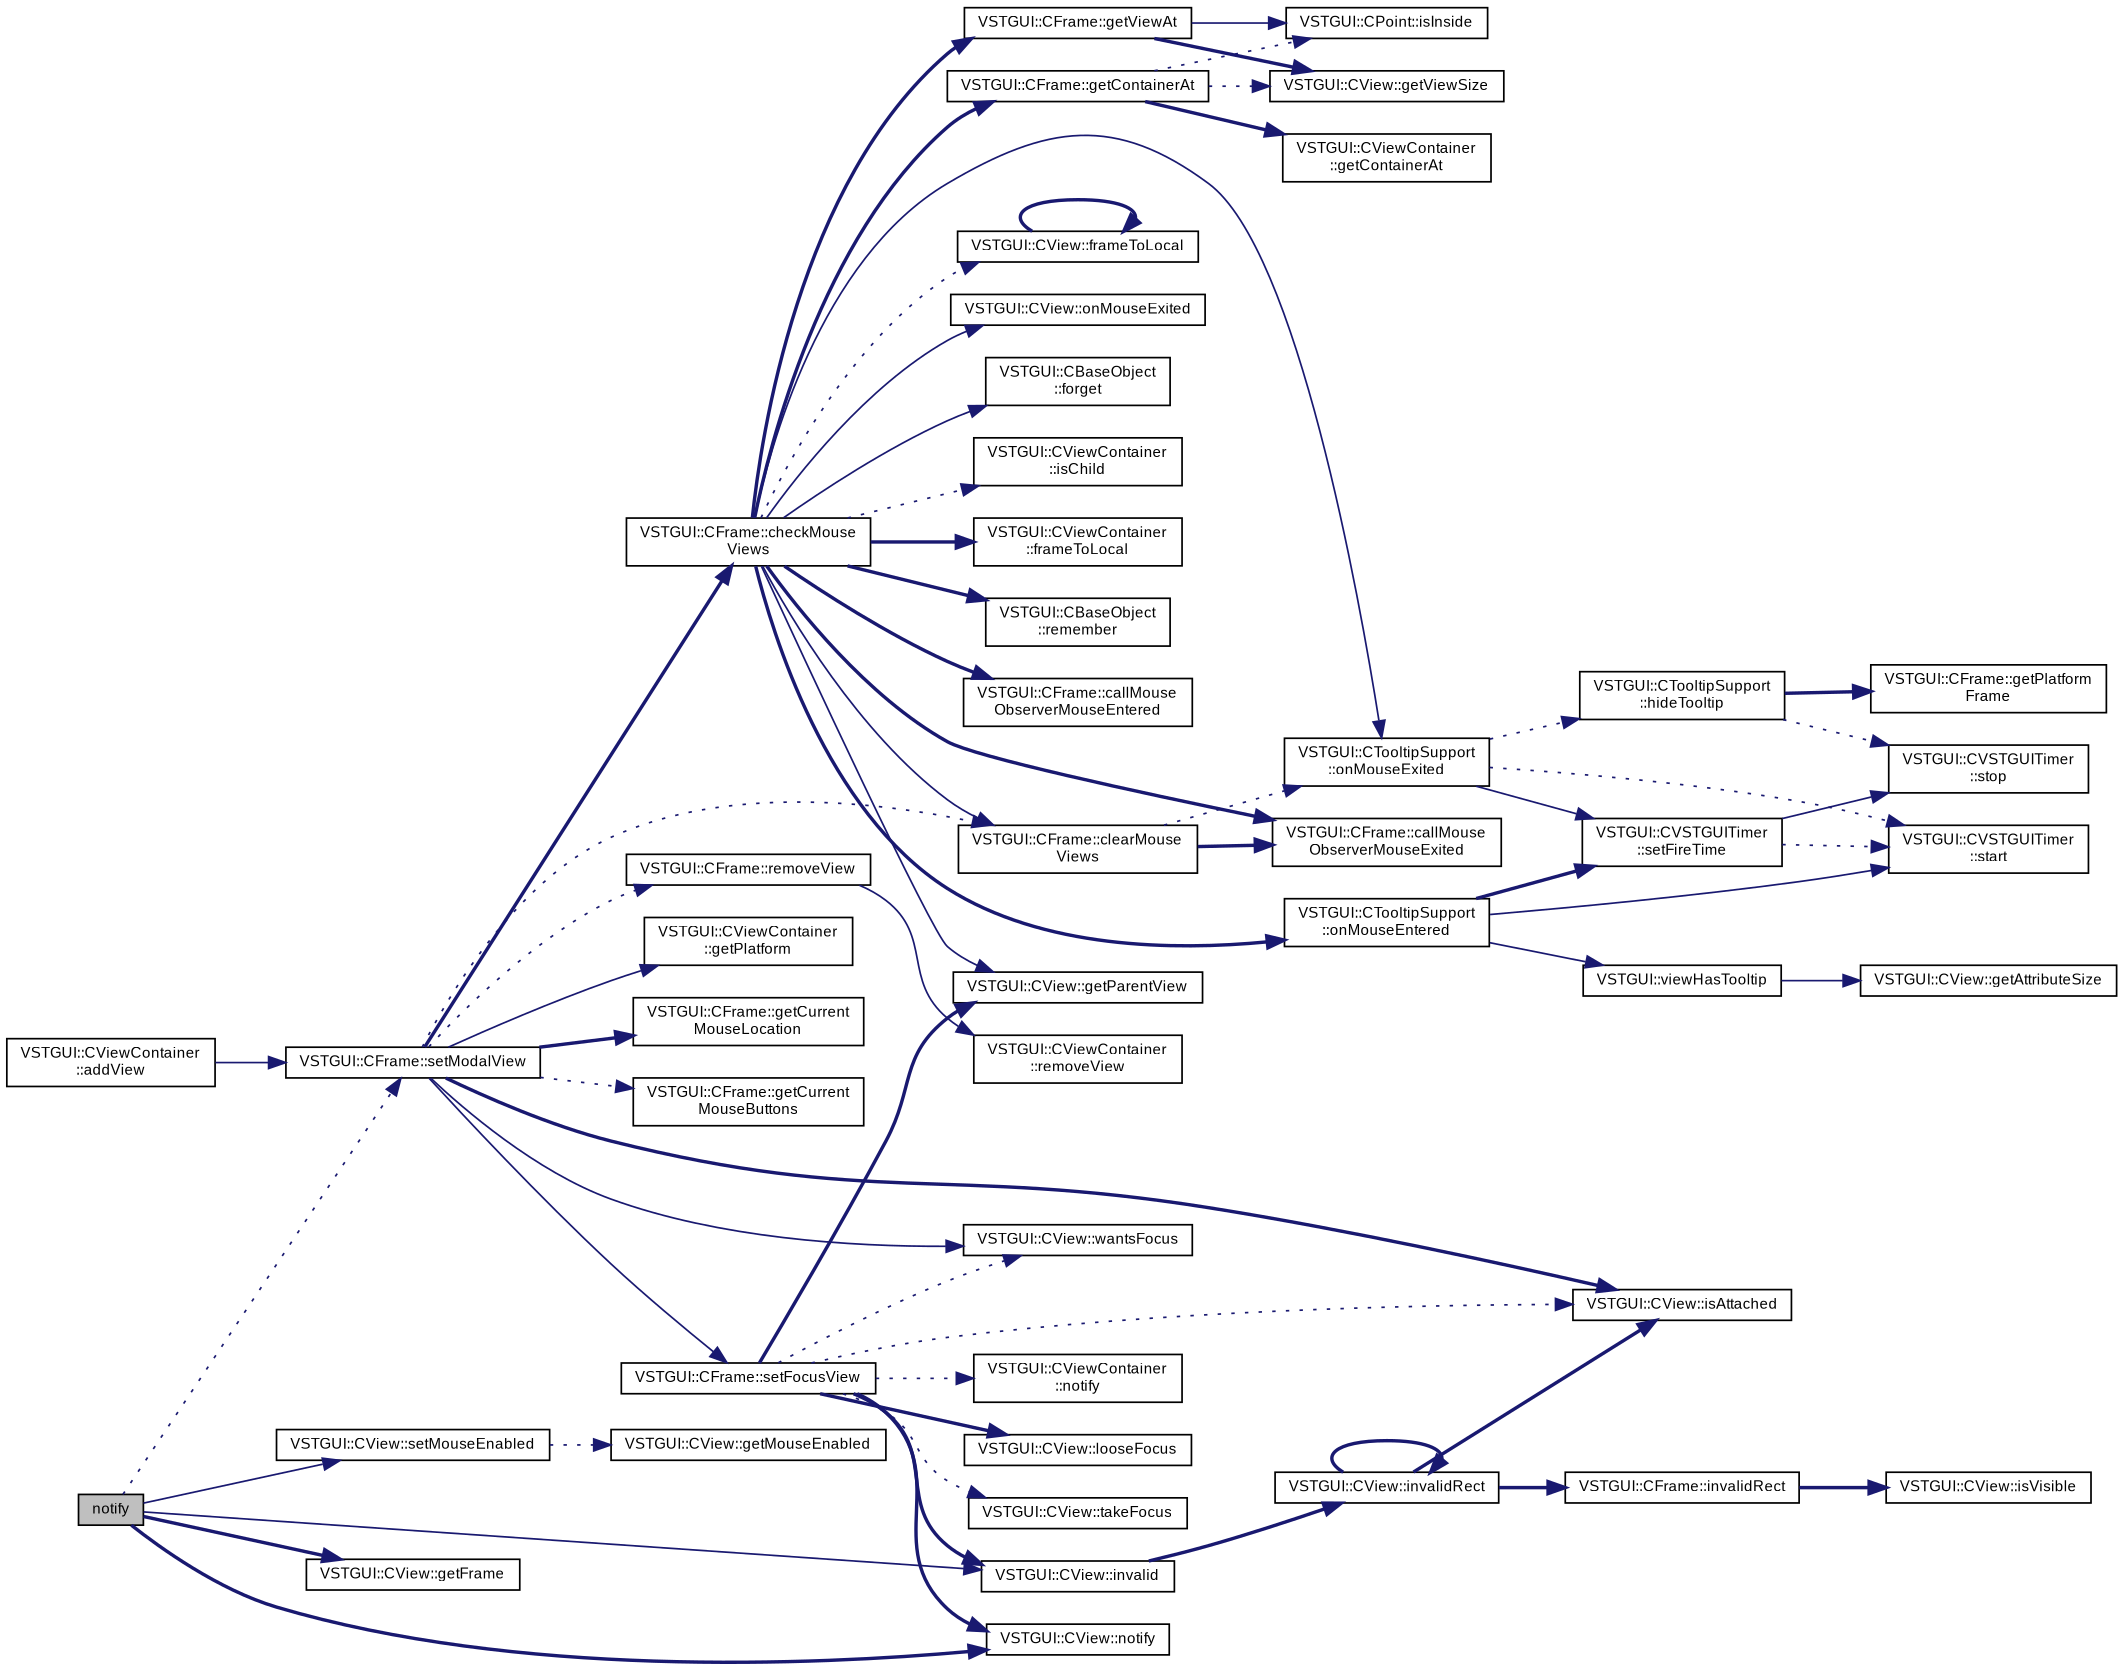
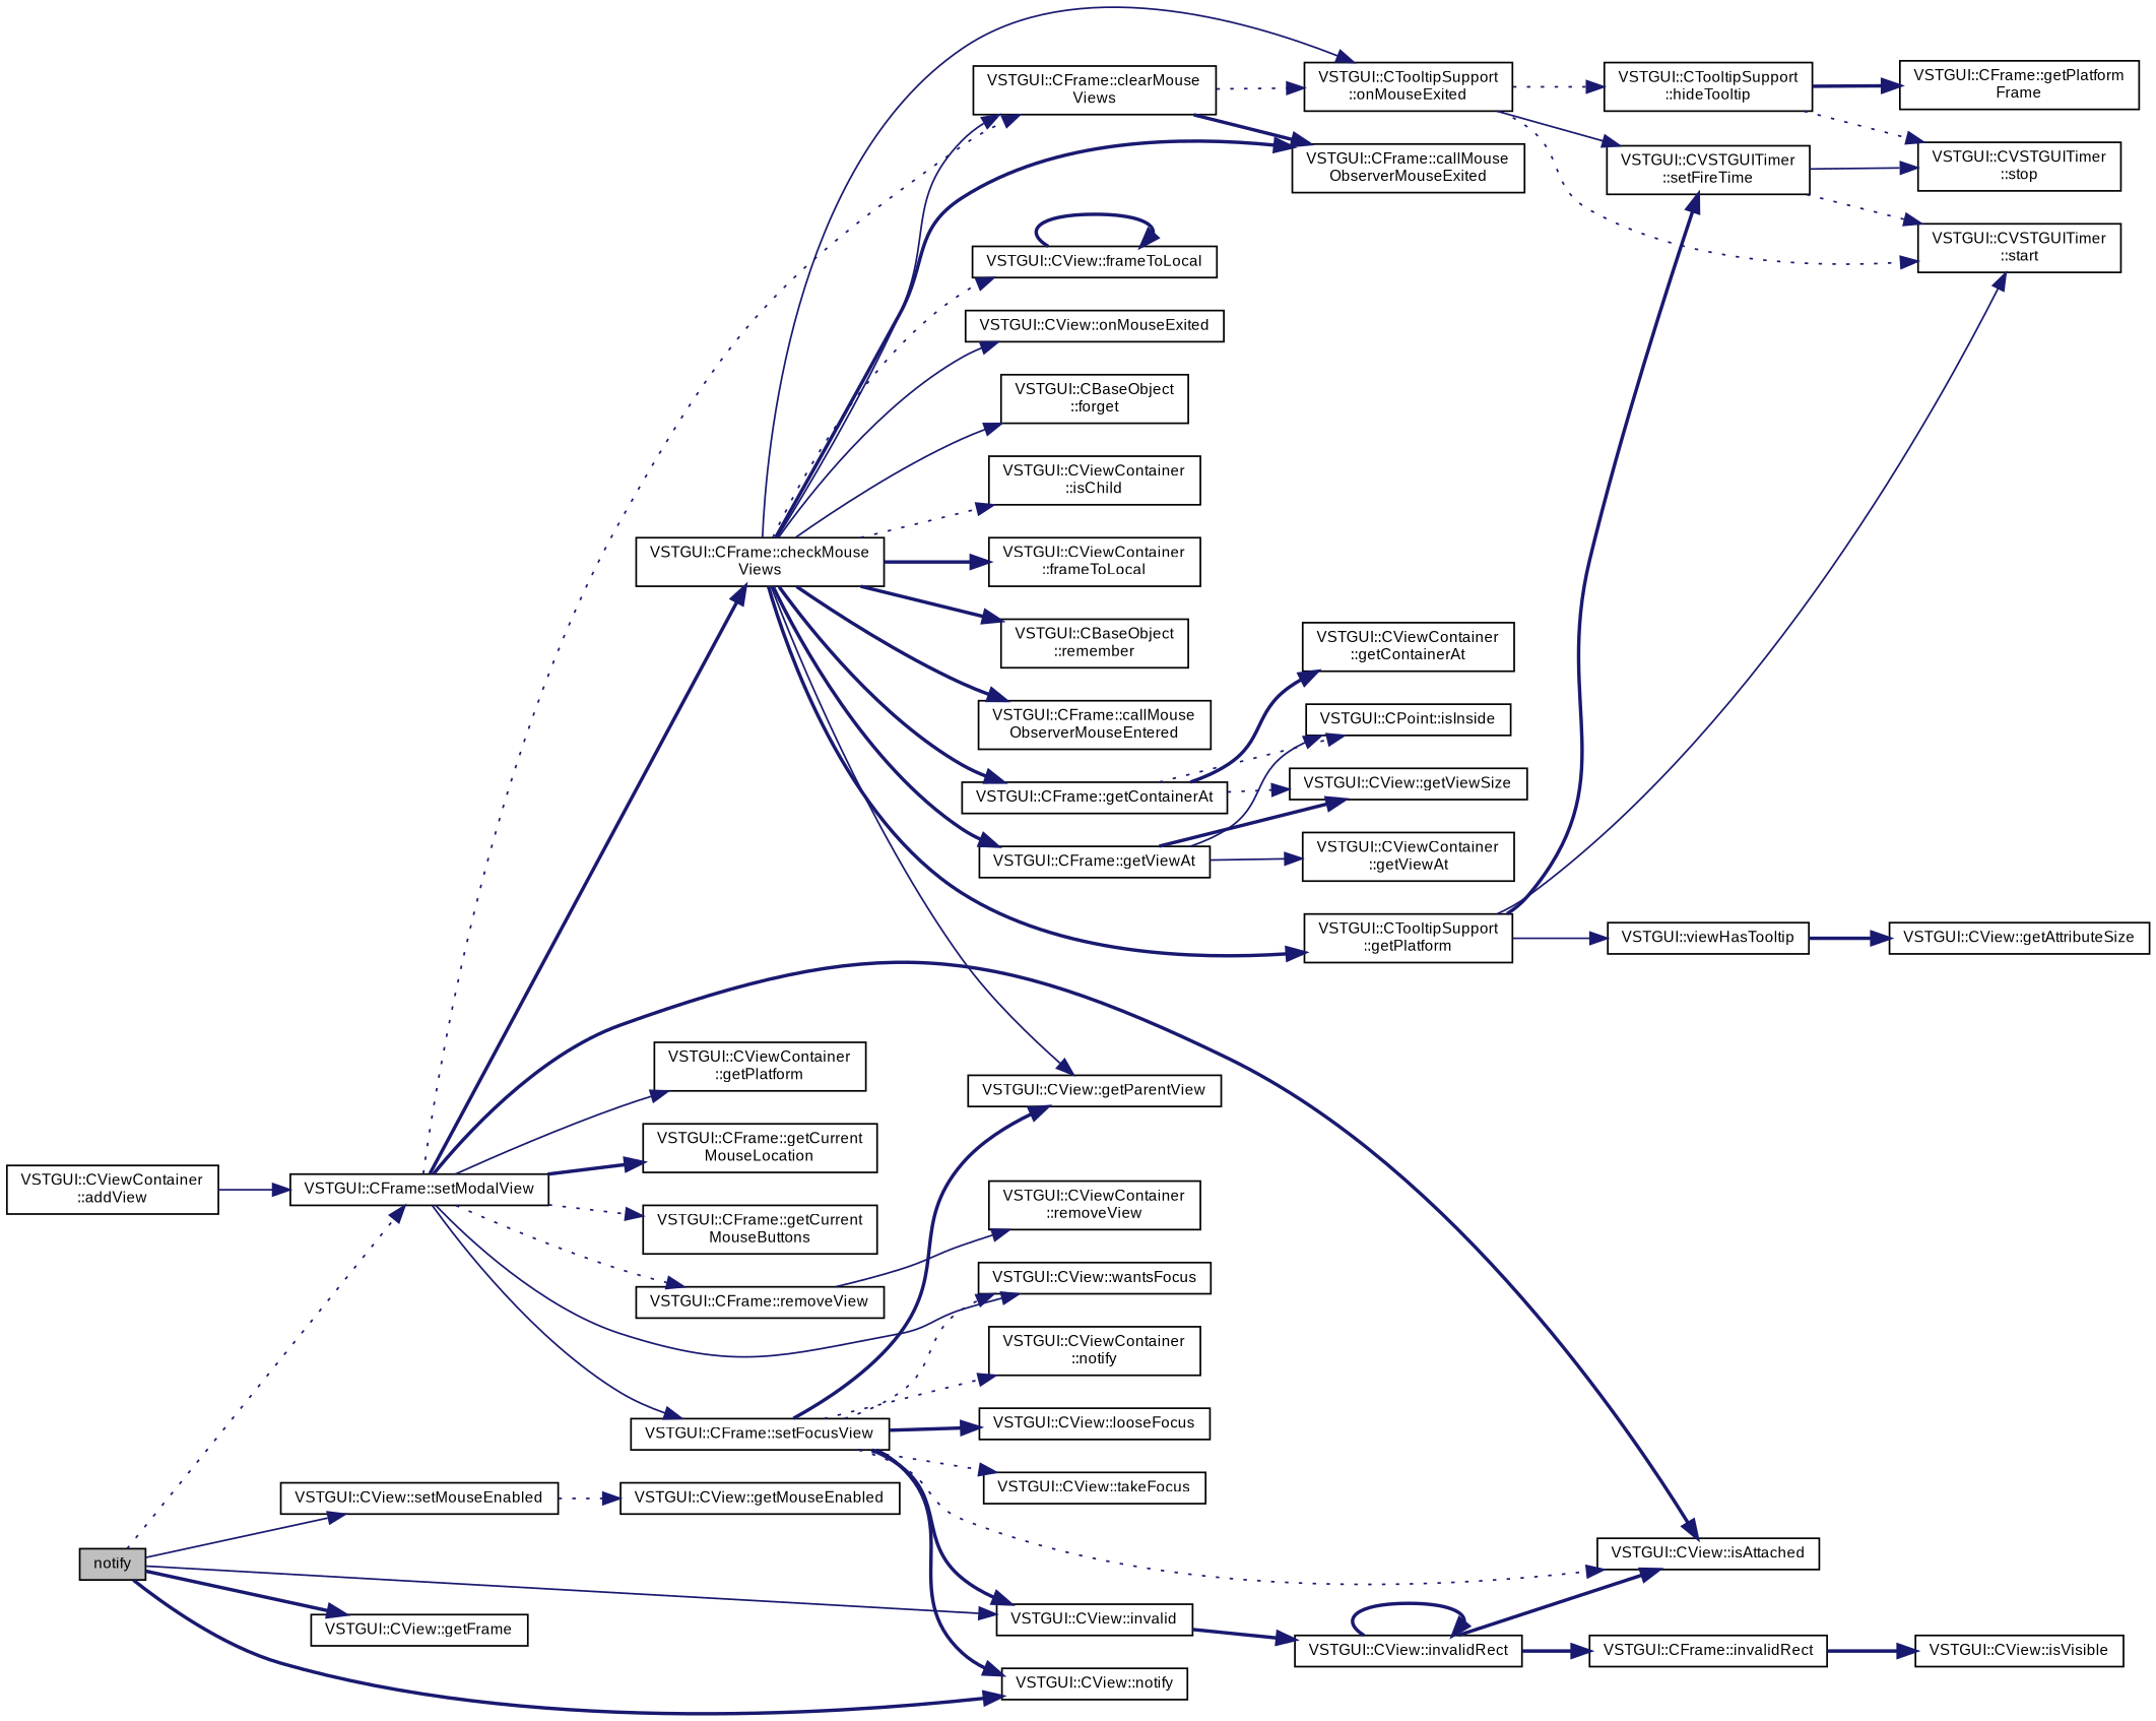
  digraph {
    rankdir=LR
    node [color=black fontname=Arial fontsize=9 shape=record]
    edge [color=midnightblue fontname=Arial fontsize=9 labelfontname=Arial labelfontsize=9 style=bold]
    n1 [fillcolor=grey75 fontcolor=black height=0.2 label=notify style=filled width=0.4]
    n2 [height=0.2 label="VSTGUI::CView::invalid" width=0.4]
    n3 [height=0.2 label="VSTGUI::CView::setMouseEnabled" width=0.4]
    n4 [height=0.2 label="VSTGUI::CView::getFrame" width=0.4]
    n5 [height=0.2 label="VSTGUI::CFrame::setModalView" width=0.4]
    n6 [height=0.2 label="VSTGUI::CView::notify" width=0.4]
    n7 [height=0.2 label="VSTGUI::CView::invalidRect" width=0.4]
    n8 [height=0.2 label="VSTGUI::CView::getMouseEnabled" width=0.4]
    n9 [height=0.2 label="VSTGUI::CView::isAttached" width=0.4]
    n10 [height=0.2 label="VSTGUI::CFrame::removeView" width=0.4]
    n11 [height=0.2 label="VSTGUI::CFrame::clearMouse\lViews" width=0.4]
    n12 [height=0.2 label="VSTGUI::CViewContainer\l::getPlatform" width=0.4]
    n13 [height=0.2 label="VSTGUI::CFrame::setFocusView" width=0.4]
    n14 [height=0.2 label="VSTGUI::CView::wantsFocus" width=0.4]
    n15 [height=0.2 label="VSTGUI::CFrame::getCurrent\lMouseLocation" width=0.4]
    n16 [height=0.2 label="VSTGUI::CFrame::checkMouse\lViews" width=0.4]
    n17 [height=0.2 label="VSTGUI::CFrame::getCurrent\lMouseButtons" width=0.4]
    n18 [height=0.2 label="VSTGUI::CFrame::invalidRect" width=0.4]
    n19 [height=0.2 label="VSTGUI::CView::isVisible" width=0.4]
    n20 [height=0.2 label="VSTGUI::CViewContainer\l::removeView" width=0.4]
    n21 [height=0.2 label="VSTGUI::CViewContainer\l::addView" width=0.4]
    n22 [height=0.2 label="VSTGUI::CTooltipSupport\l::onMouseExited" width=0.4]
    n23 [height=0.2 label="VSTGUI::CFrame::callMouse\lObserverMouseExited" width=0.4]
    n24 [height=0.2 label="VSTGUI::CView::getParentView" width=0.4]
    n25 [height=0.2 label="VSTGUI::CViewContainer\l::notify" width=0.4]
    n26 [height=0.2 label="VSTGUI::CView::looseFocus" width=0.4]
    n27 [height=0.2 label="VSTGUI::CView::takeFocus" width=0.4]
    n28 [height=0.2 label="VSTGUI::CFrame::getViewAt" width=0.4]
    n29 [height=0.2 label="VSTGUI::CFrame::getContainerAt" width=0.4]
-   n30 [height=0.2 label="VSTGUI::CTooltipSupport\l::onMouseEntered" width=0.4]
+   n30 [height=0.2 label="VSTGUI::CTooltipSupport\l::getPlatform" width=0.4]
    n31 [height=0.2 label="VSTGUI::CView::frameToLocal" width=0.4]
    n32 [height=0.2 label="VSTGUI::CView::onMouseExited" width=0.4]
    n33 [height=0.2 label="VSTGUI::CBaseObject\l::forget" width=0.4]
    n34 [height=0.2 label="VSTGUI::CViewContainer\l::isChild" width=0.4]
    n35 [height=0.2 label="VSTGUI::CViewContainer\l::frameToLocal" width=0.4]
    n36 [height=0.2 label="VSTGUI::CBaseObject\l::remember" width=0.4]
    n37 [height=0.2 label="VSTGUI::CFrame::callMouse\lObserverMouseEntered" width=0.4]
    n38 [height=0.2 label="VSTGUI::CTooltipSupport\l::hideTooltip" width=0.4]
    n39 [height=0.2 label="VSTGUI::CVSTGUITimer\l::setFireTime" width=0.4]
    n40 [height=0.2 label="VSTGUI::CVSTGUITimer\l::start" width=0.4]
    n41 [height=0.2 label="VSTGUI::CVSTGUITimer\l::stop" width=0.4]
    n42 [height=0.2 label="VSTGUI::CFrame::getPlatform\lFrame" width=0.4]
    n43 [height=0.2 label="VSTGUI::CPoint::isInside" width=0.4]
    n44 [height=0.2 label="VSTGUI::CView::getViewSize" width=0.4]
+   n45 [height=0.2 label="VSTGUI::CViewContainer\l::getViewAt" width=0.4]
    n46 [height=0.2 label="VSTGUI::CViewContainer\l::getContainerAt" width=0.4]
    n47 [height=0.2 label="VSTGUI::viewHasTooltip" width=0.4]
    n48 [height=0.2 label="VSTGUI::CView::getAttributeSize" width=0.4]
    n1 -> n2 [style=solid]
    n1 -> n3 [style=solid]
    n1 -> n4
    n1 -> n5 [style=dotted]
    n1 -> n6
    n2 -> n7
    n3 -> n8 [style=dotted]
    n5 -> n9
    n5 -> n10 [style=dotted]
    n5 -> n11 [style=dotted]
    n5 -> n12 [style=solid]
    n5 -> n13 [style=solid]
    n5 -> n14 [style=solid]
    n5 -> n15
    n5 -> n16
    n5 -> n17 [style=dotted]
    n7 -> n7
    n7 -> n9
    n7 -> n18
    n10 -> n20 [style=solid]
    n11 -> n22 [style=dotted]
    n11 -> n23
    n13 -> n2
    n13 -> n6
    n13 -> n9 [style=dotted]
    n13 -> n14 [style=dotted]
    n13 -> n24
    n13 -> n25 [style=dotted]
    n13 -> n26
    n13 -> n27 [style=dotted]
    n16 -> n11 [style=solid]
    n16 -> n22 [style=solid]
    n16 -> n23
    n16 -> n24 [style=solid]
    n16 -> n28
    n16 -> n29
    n16 -> n30
    n16 -> n31 [style=dotted]
    n16 -> n32 [style=solid]
    n16 -> n33 [style=solid]
    n16 -> n34 [style=dotted]
    n16 -> n35
    n16 -> n36
    n16 -> n37
    n18 -> n19
    n21 -> n5 [style=solid]
    n22 -> n38 [style=dotted]
    n22 -> n39 [style=solid]
    n22 -> n40 [style=dotted]
    n28 -> n43 [style=solid]
    n28 -> n44
+   n28 -> n45 [style=solid]
    n29 -> n43 [style=dotted]
    n29 -> n44 [style=dotted]
    n29 -> n46
    n30 -> n39
    n30 -> n40 [style=solid]
    n30 -> n47 [style=solid]
    n31 -> n31
    n38 -> n41 [style=dotted]
    n38 -> n42
    n39 -> n40 [style=dotted]
    n39 -> n41 [style=solid]
-   n47 -> n48 [style=solid]
+   n47 -> n48
  }
